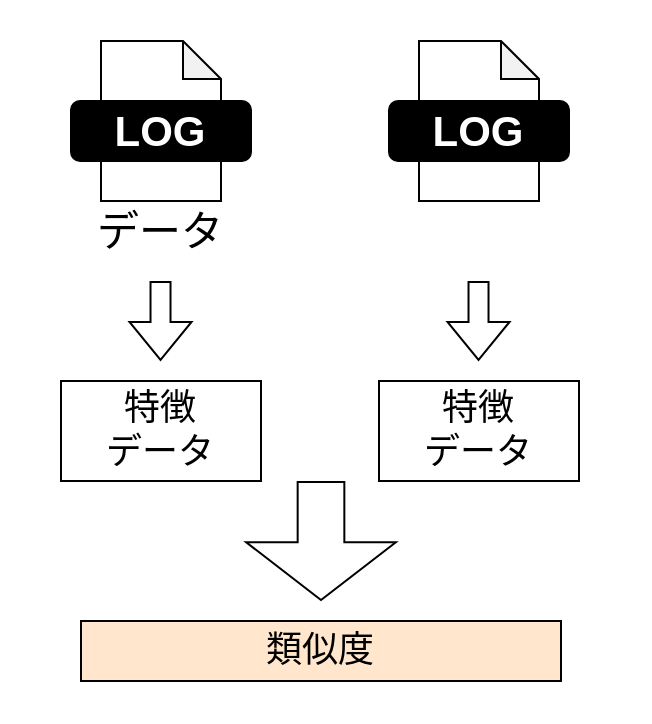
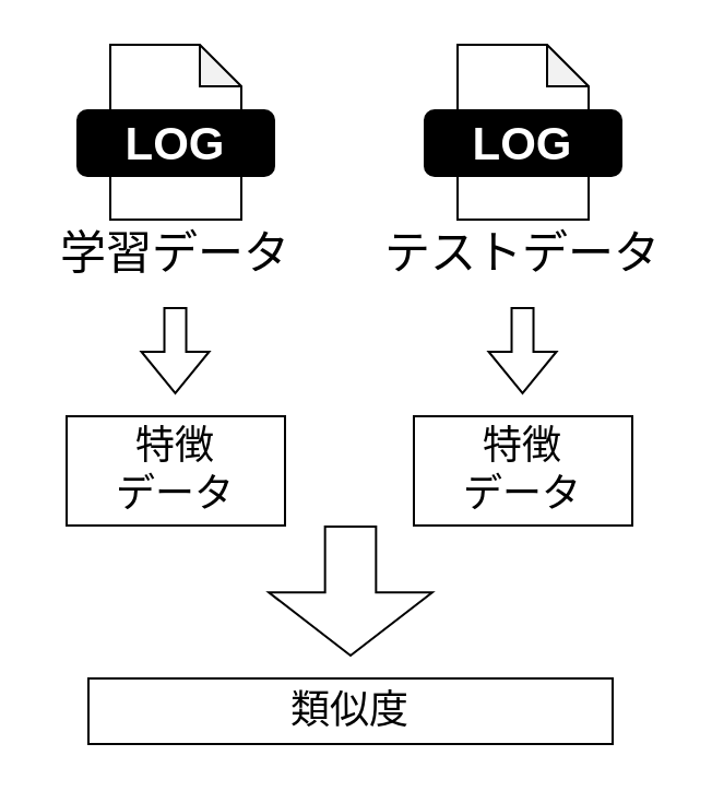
  <mxCell id="0" />
  <mxCell id="1" parent="0" />
  <mxCell id="2" value="" style="shape=flexArrow;endArrow=classic;html=1;rounded=0;fontSize=21;fontColor=#000000;endWidth=50.499;endSize=9.286;width=23.333;" edge="1" parent="1"><mxGeometry width="50" height="50" relative="1" as="geometry"><mxPoint x="160" y="240" as="sourcePoint" /><mxPoint x="160" y="300" as="targetPoint" /><Array as="points" /></mxGeometry></mxCell>
  <mxCell id="3" value="" style="group" vertex="1" connectable="0" parent="1"><mxGeometry x="174" y="20" width="130" height="220" as="geometry" /></mxCell>
  <mxCell id="4" value="特徴&lt;br&gt;データ" style="rounded=0;whiteSpace=wrap;html=1;labelBackgroundColor=none;fontSize=18;fontColor=#000000;fillColor=#FFFFFF;" vertex="1" parent="3"><mxGeometry x="15" y="170" width="100" height="50" as="geometry" /></mxCell>
  <mxCell id="5" value="" style="group" vertex="1" connectable="0" parent="3"><mxGeometry width="130" height="110" as="geometry" /></mxCell>
  <mxCell id="6" value="" style="group" vertex="1" connectable="0" parent="5"><mxGeometry x="20" width="90" height="80" as="geometry" /></mxCell>
  <mxCell id="7" value="" style="shape=note;whiteSpace=wrap;html=1;backgroundOutline=1;darkOpacity=0.05;size=19;" vertex="1" parent="6"><mxGeometry x="15" width="60" height="80" as="geometry" /></mxCell>
  <mxCell id="8" value="&lt;font style=&quot;font-size: 21px;&quot; color=&quot;#ffffff&quot;&gt;&lt;b&gt;LOG&lt;/b&gt;&lt;/font&gt;" style="rounded=1;whiteSpace=wrap;html=1;fillColor=#000000;" vertex="1" parent="6"><mxGeometry y="30" width="90" height="30" as="geometry" /></mxCell>
+ <mxCell id="9" value="&lt;font color=&quot;#000000&quot;&gt;テストデータ&lt;/font&gt;" style="text;html=1;strokeColor=none;fillColor=none;align=center;verticalAlign=middle;whiteSpace=wrap;rounded=0;labelBackgroundColor=none;fontSize=21;fontColor=#FFFFFF;" vertex="1" parent="5"><mxGeometry y="80" width="130" height="30" as="geometry" /></mxCell>
  <mxCell id="10" value="" style="shape=flexArrow;endArrow=classic;html=1;rounded=0;fontSize=21;fontColor=#000000;" edge="1" parent="3"><mxGeometry width="50" height="50" relative="1" as="geometry"><mxPoint x="64.76" y="120" as="sourcePoint" /><mxPoint x="64.76" y="160" as="targetPoint" /></mxGeometry></mxCell>
  <mxCell id="11" value="" style="group" vertex="1" connectable="0" parent="1"><mxGeometry x="20" y="20" width="120" height="220" as="geometry" /></mxCell>
  <mxCell id="12" value="" style="shape=flexArrow;endArrow=classic;html=1;rounded=0;fontSize=21;fontColor=#000000;" edge="1" parent="11"><mxGeometry width="50" height="50" relative="1" as="geometry"><mxPoint x="59.76" y="120" as="sourcePoint" /><mxPoint x="59.76" y="160" as="targetPoint" /></mxGeometry></mxCell>
  <mxCell id="13" value="" style="group" vertex="1" connectable="0" parent="11"><mxGeometry width="120" height="110" as="geometry" /></mxCell>
  <mxCell id="14" value="" style="group" vertex="1" connectable="0" parent="13"><mxGeometry x="15" width="90" height="80" as="geometry" /></mxCell>
  <mxCell id="15" value="" style="shape=note;whiteSpace=wrap;html=1;backgroundOutline=1;darkOpacity=0.05;size=19;" vertex="1" parent="14"><mxGeometry x="15" width="60" height="80" as="geometry" /></mxCell>
  <mxCell id="16" value="&lt;font style=&quot;font-size: 21px;&quot; color=&quot;#ffffff&quot;&gt;&lt;b&gt;LOG&lt;/b&gt;&lt;/font&gt;" style="rounded=1;whiteSpace=wrap;html=1;fillColor=#000000;" vertex="1" parent="14"><mxGeometry y="30" width="90" height="30" as="geometry" /></mxCell>
- <mxCell id="17" value="&lt;font color=&quot;#000000&quot;&gt;データ&lt;/font&gt;" style="text;html=1;strokeColor=none;fillColor=none;align=center;verticalAlign=middle;whiteSpace=wrap;rounded=0;labelBackgroundColor=none;fontSize=21;fontColor=#FFFFFF;" vertex="1" parent="13"><mxGeometry y="80" width="120" height="30" as="geometry" /></mxCell>
+ <mxCell id="17" value="&lt;font color=&quot;#000000&quot;&gt;学習データ&lt;/font&gt;" style="text;html=1;strokeColor=none;fillColor=none;align=center;verticalAlign=middle;whiteSpace=wrap;rounded=0;labelBackgroundColor=none;fontSize=21;fontColor=#FFFFFF;" vertex="1" parent="13"><mxGeometry y="80" width="120" height="30" as="geometry" /></mxCell>
  <mxCell id="18" value="特徴&lt;br&gt;データ" style="rounded=0;whiteSpace=wrap;html=1;labelBackgroundColor=none;fontSize=18;fontColor=#000000;fillColor=#FFFFFF;" vertex="1" parent="11"><mxGeometry x="10" y="170" width="100" height="50" as="geometry" /></mxCell>
- <mxCell id="19" value="類似度" style="rounded=0;whiteSpace=wrap;html=1;labelBackgroundColor=none;fontSize=18;fontColor=#000000;fillColor=#ffe6cc;" vertex="1" parent="1"><mxGeometry x="40" y="310" width="240" height="30" as="geometry" /></mxCell>
+ <mxCell id="19" value="類似度" style="rounded=0;whiteSpace=wrap;html=1;labelBackgroundColor=none;fontSize=18;fontColor=#000000;fillColor=#FFFFFF;" vertex="1" parent="1"><mxGeometry x="40" y="310" width="240" height="30" as="geometry" /></mxCell>
